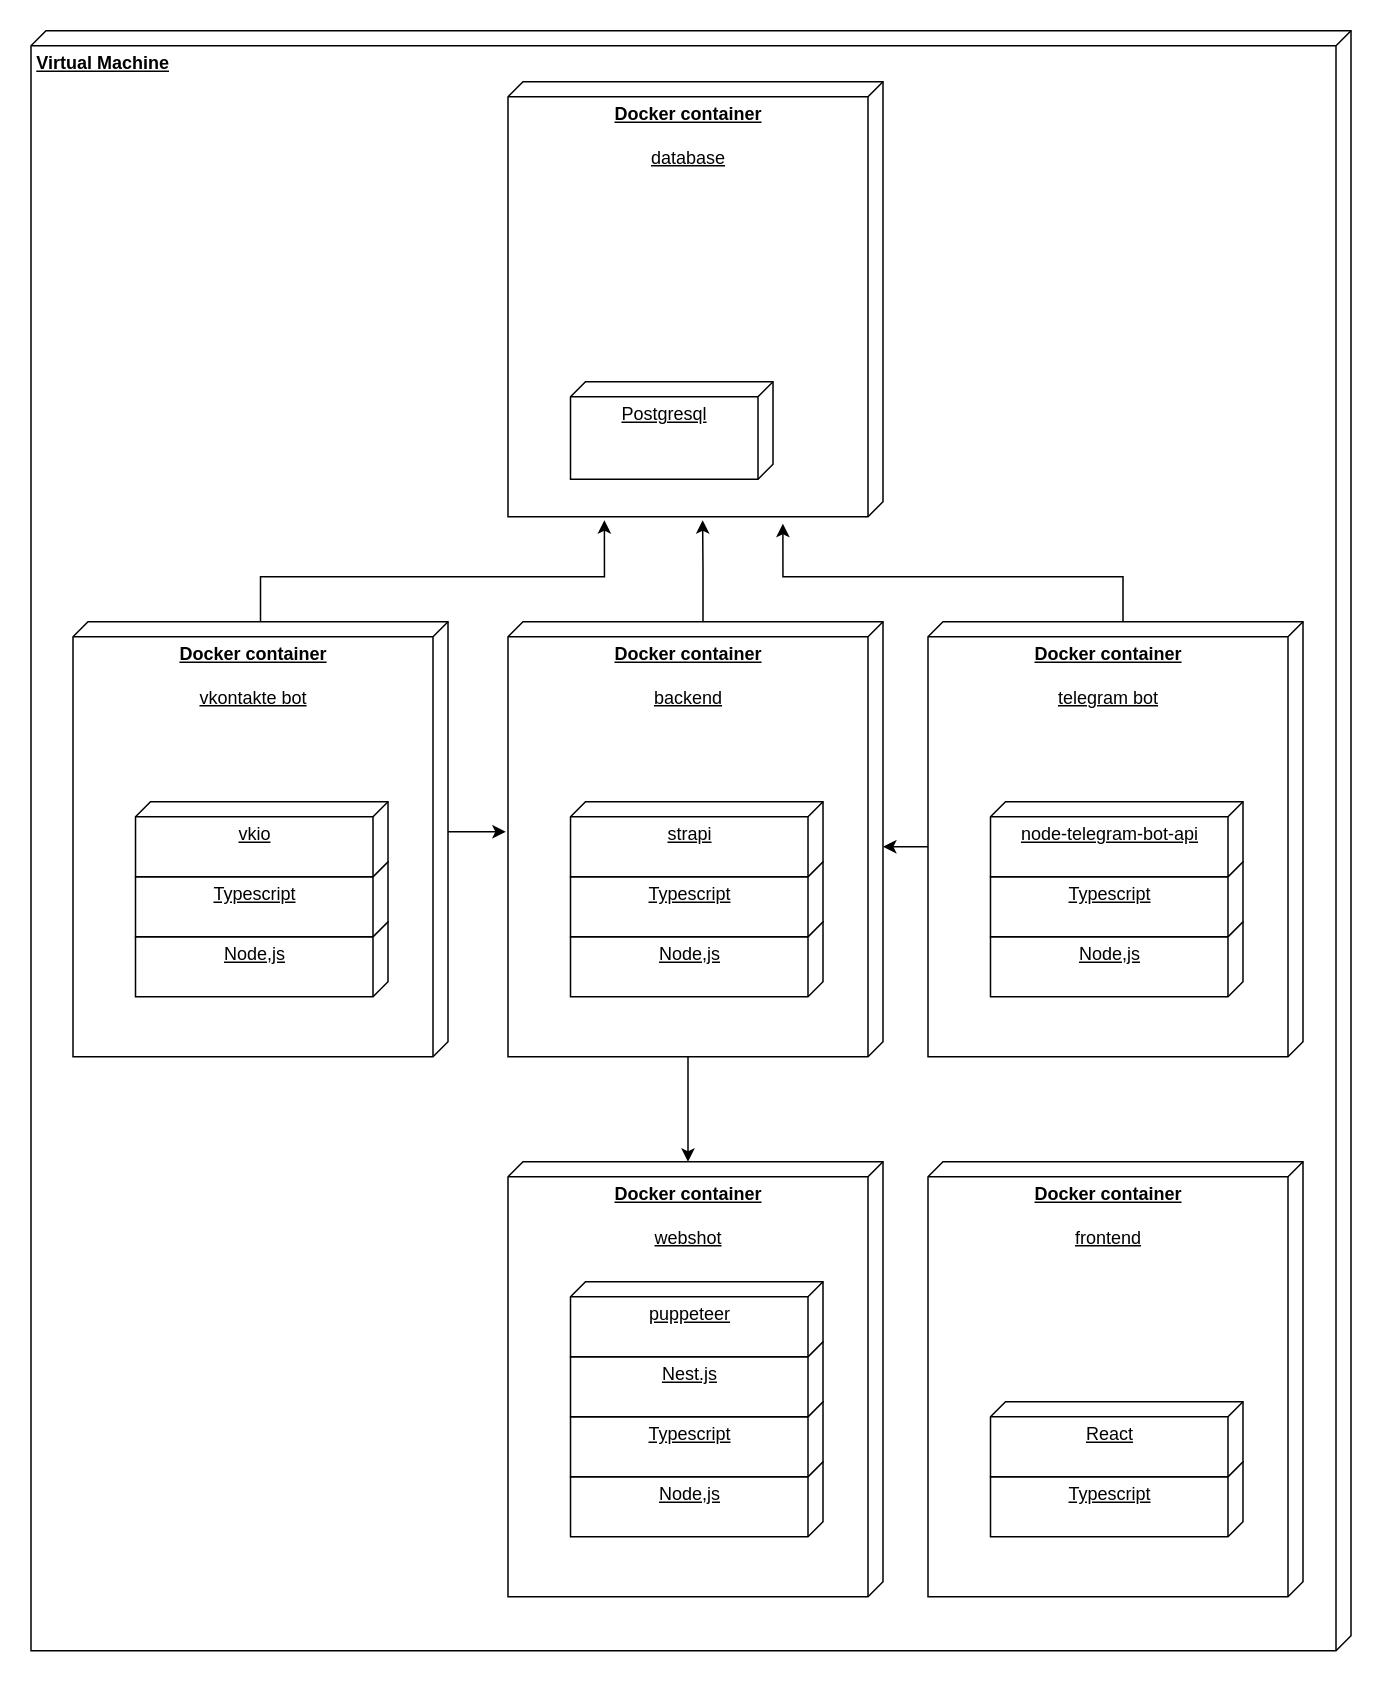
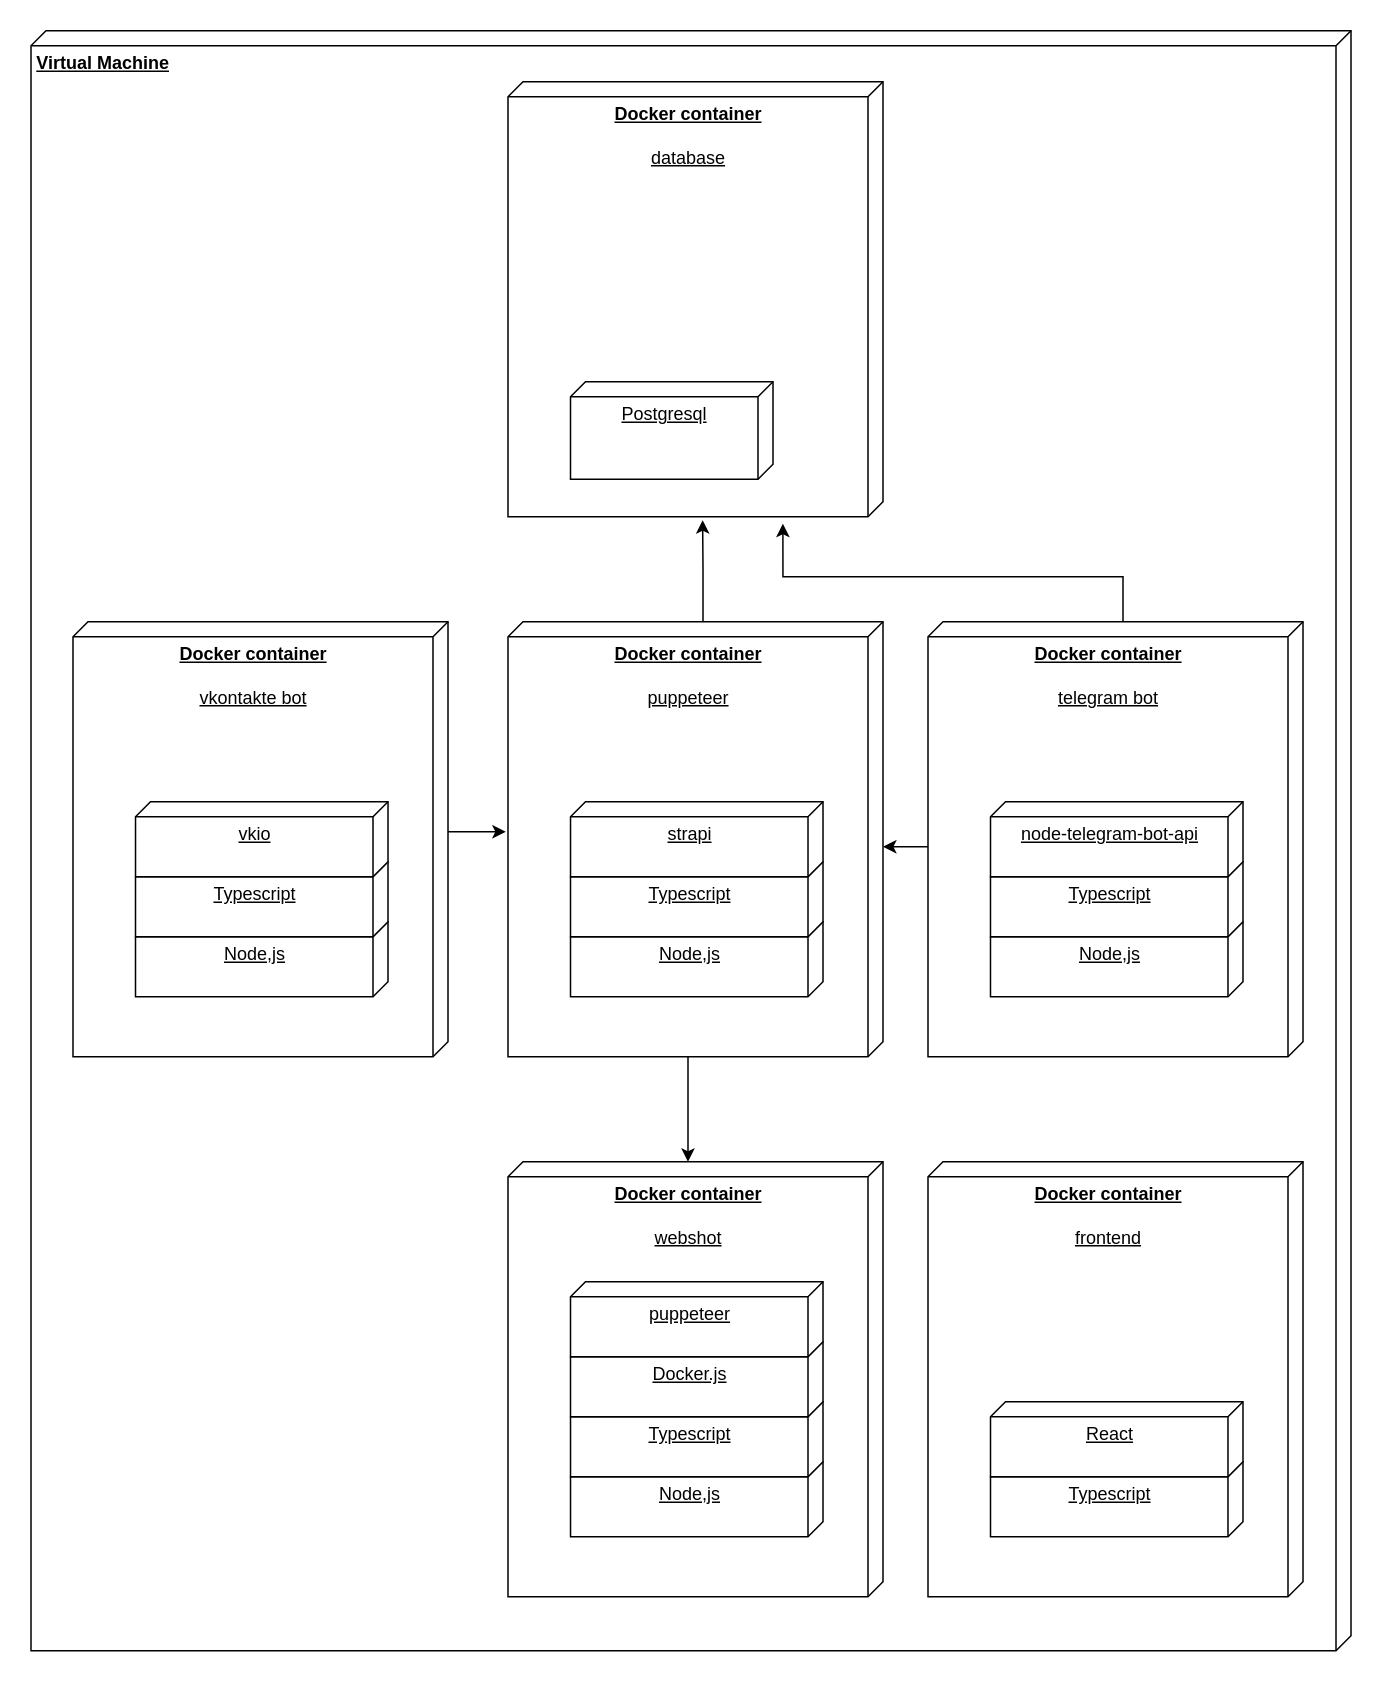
  <mxCell id="0" />
  <mxCell id="1" parent="0" />
  <mxCell id="2" value="&lt;b&gt;Virtual Machine&lt;/b&gt;" style="verticalAlign=top;align=left;spacingTop=8;spacingLeft=2;spacingRight=12;shape=cube;size=10;direction=south;fontStyle=4;html=1;" parent="1" vertex="1"><mxGeometry x="20" y="20" width="880" height="1080" as="geometry" /></mxCell>
  <mxCell id="3" value="" style="group" parent="1" vertex="1" connectable="0"><mxGeometry x="48" y="414" width="250" height="290" as="geometry" /></mxCell>
  <mxCell id="4" value="&lt;div align=&quot;center&quot;&gt;&lt;b&gt;Docker container&lt;/b&gt;&lt;/div&gt;&lt;div&gt;&lt;br&gt;&lt;/div&gt;&lt;div&gt;vkontakte bot&lt;br&gt;&lt;/div&gt;" style="verticalAlign=top;align=center;spacingTop=8;spacingLeft=2;spacingRight=12;shape=cube;size=10;direction=south;fontStyle=4;html=1;" parent="3" vertex="1"><mxGeometry width="250" height="290" as="geometry" /></mxCell>
  <mxCell id="5" value="&lt;div align=&quot;center&quot;&gt;Node,js&lt;/div&gt;" style="verticalAlign=top;align=center;spacingTop=8;spacingLeft=2;spacingRight=12;shape=cube;size=10;direction=south;fontStyle=4;html=1;" parent="3" vertex="1"><mxGeometry x="41.67" y="200" width="168.33" height="50" as="geometry" /></mxCell>
  <mxCell id="6" value="&lt;div align=&quot;center&quot;&gt;Typescript&lt;br&gt;&lt;/div&gt;" style="verticalAlign=top;align=center;spacingTop=8;spacingLeft=2;spacingRight=12;shape=cube;size=10;direction=south;fontStyle=4;html=1;" parent="3" vertex="1"><mxGeometry x="41.67" y="160" width="168.33" height="50" as="geometry" /></mxCell>
  <mxCell id="7" value="vkio" style="verticalAlign=top;align=center;spacingTop=8;spacingLeft=2;spacingRight=12;shape=cube;size=10;direction=south;fontStyle=4;html=1;" parent="3" vertex="1"><mxGeometry x="41.67" y="120" width="168.33" height="50" as="geometry" /></mxCell>
  <mxCell id="8" value="" style="group" parent="1" vertex="1" connectable="0"><mxGeometry x="338" y="774" width="490" height="310" as="geometry" /></mxCell>
  <mxCell id="9" value="&lt;div align=&quot;center&quot;&gt;&lt;b&gt;Docker container&lt;/b&gt;&lt;/div&gt;&lt;div&gt;&lt;br&gt;&lt;/div&gt;&lt;div&gt;webshot&lt;br&gt;&lt;/div&gt;" style="verticalAlign=top;align=center;spacingTop=8;spacingLeft=2;spacingRight=12;shape=cube;size=10;direction=south;fontStyle=4;html=1;container=0;" parent="8" vertex="1"><mxGeometry width="250" height="290" as="geometry" /></mxCell>
  <mxCell id="10" value="&lt;div align=&quot;center&quot;&gt;Node,js&lt;/div&gt;" style="verticalAlign=top;align=center;spacingTop=8;spacingLeft=2;spacingRight=12;shape=cube;size=10;direction=south;fontStyle=4;html=1;container=0;" parent="8" vertex="1"><mxGeometry x="41.67" y="200" width="168.33" height="50" as="geometry" /></mxCell>
  <mxCell id="11" value="&lt;div align=&quot;center&quot;&gt;Typescript&lt;br&gt;&lt;/div&gt;" style="verticalAlign=top;align=center;spacingTop=8;spacingLeft=2;spacingRight=12;shape=cube;size=10;direction=south;fontStyle=4;html=1;container=0;" parent="8" vertex="1"><mxGeometry x="41.67" y="160" width="168.33" height="50" as="geometry" /></mxCell>
- <mxCell id="12" value="Nest.js" style="verticalAlign=top;align=center;spacingTop=8;spacingLeft=2;spacingRight=12;shape=cube;size=10;direction=south;fontStyle=4;html=1;container=0;" parent="8" vertex="1"><mxGeometry x="41.67" y="120" width="168.33" height="50" as="geometry" /></mxCell>
+ <mxCell id="12" value="Docker.js" style="verticalAlign=top;align=center;spacingTop=8;spacingLeft=2;spacingRight=12;shape=cube;size=10;direction=south;fontStyle=4;html=1;container=0;" parent="8" vertex="1"><mxGeometry x="41.67" y="120" width="168.33" height="50" as="geometry" /></mxCell>
  <mxCell id="13" value="puppeteer" style="verticalAlign=top;align=center;spacingTop=8;spacingLeft=2;spacingRight=12;shape=cube;size=10;direction=south;fontStyle=4;html=1;container=0;" parent="8" vertex="1"><mxGeometry x="41.67" y="80" width="168.33" height="50" as="geometry" /></mxCell>
  <mxCell id="14" value="" style="group" parent="1" vertex="1" connectable="0"><mxGeometry x="338" y="54" width="250" height="290" as="geometry" /></mxCell>
  <mxCell id="15" value="&lt;div align=&quot;center&quot;&gt;&lt;b&gt;Docker container&lt;/b&gt;&lt;/div&gt;&lt;div&gt;&lt;br&gt;&lt;/div&gt;&lt;div&gt;database&lt;br&gt;&lt;/div&gt;" style="verticalAlign=top;align=center;spacingTop=8;spacingLeft=2;spacingRight=12;shape=cube;size=10;direction=south;fontStyle=4;html=1;container=0;" parent="14" vertex="1"><mxGeometry width="250" height="290" as="geometry" /></mxCell>
  <mxCell id="16" value="Postgresql" style="verticalAlign=top;align=center;spacingTop=8;spacingLeft=2;spacingRight=12;shape=cube;size=10;direction=south;fontStyle=4;html=1;container=0;" parent="14" vertex="1"><mxGeometry x="41.67" y="200" width="135" height="65" as="geometry" /></mxCell>
  <mxCell id="17" value="" style="group" parent="1" vertex="1" connectable="0"><mxGeometry x="338" y="414" width="565" height="690" as="geometry" /></mxCell>
- <mxCell id="18" value="&lt;div align=&quot;center&quot;&gt;&lt;b&gt;Docker container&lt;/b&gt;&lt;/div&gt;&lt;div&gt;&lt;br&gt;&lt;/div&gt;&lt;div&gt;backend&lt;br&gt;&lt;/div&gt;" style="verticalAlign=top;align=center;spacingTop=8;spacingLeft=2;spacingRight=12;shape=cube;size=10;direction=south;fontStyle=4;html=1;" parent="17" vertex="1"><mxGeometry width="250" height="290" as="geometry" /></mxCell>
+ <mxCell id="18" value="&lt;div align=&quot;center&quot;&gt;&lt;b&gt;Docker container&lt;/b&gt;&lt;/div&gt;&lt;div&gt;&lt;br&gt;&lt;/div&gt;&lt;div&gt;puppeteer&lt;br&gt;&lt;/div&gt;" style="verticalAlign=top;align=center;spacingTop=8;spacingLeft=2;spacingRight=12;shape=cube;size=10;direction=south;fontStyle=4;html=1;" parent="17" vertex="1"><mxGeometry width="250" height="290" as="geometry" /></mxCell>
  <mxCell id="19" value="&lt;div align=&quot;center&quot;&gt;Node,js&lt;/div&gt;" style="verticalAlign=top;align=center;spacingTop=8;spacingLeft=2;spacingRight=12;shape=cube;size=10;direction=south;fontStyle=4;html=1;" parent="17" vertex="1"><mxGeometry x="41.67" y="200" width="168.33" height="50" as="geometry" /></mxCell>
  <mxCell id="20" value="&lt;div align=&quot;center&quot;&gt;Typescript&lt;br&gt;&lt;/div&gt;" style="verticalAlign=top;align=center;spacingTop=8;spacingLeft=2;spacingRight=12;shape=cube;size=10;direction=south;fontStyle=4;html=1;" parent="17" vertex="1"><mxGeometry x="41.67" y="160" width="168.33" height="50" as="geometry" /></mxCell>
  <mxCell id="21" value="strapi" style="verticalAlign=top;align=center;spacingTop=8;spacingLeft=2;spacingRight=12;shape=cube;size=10;direction=south;fontStyle=4;html=1;" parent="17" vertex="1"><mxGeometry x="41.67" y="120" width="168.33" height="50" as="geometry" /></mxCell>
  <mxCell id="22" value="" style="group" parent="1" vertex="1" connectable="0"><mxGeometry x="618" y="414" width="250" height="290" as="geometry" /></mxCell>
  <mxCell id="23" value="&lt;div align=&quot;center&quot;&gt;&lt;b&gt;Docker container&lt;/b&gt;&lt;/div&gt;&lt;div&gt;&lt;br&gt;&lt;/div&gt;&lt;div&gt;telegram bot&lt;br&gt;&lt;/div&gt;" style="verticalAlign=top;align=center;spacingTop=8;spacingLeft=2;spacingRight=12;shape=cube;size=10;direction=south;fontStyle=4;html=1;container=0;" parent="22" vertex="1"><mxGeometry width="250" height="290" as="geometry" /></mxCell>
  <mxCell id="24" value="&lt;div align=&quot;center&quot;&gt;Node,js&lt;/div&gt;" style="verticalAlign=top;align=center;spacingTop=8;spacingLeft=2;spacingRight=12;shape=cube;size=10;direction=south;fontStyle=4;html=1;container=0;" parent="22" vertex="1"><mxGeometry x="41.67" y="200" width="168.33" height="50" as="geometry" /></mxCell>
  <mxCell id="25" value="&lt;div align=&quot;center&quot;&gt;Typescript&lt;br&gt;&lt;/div&gt;" style="verticalAlign=top;align=center;spacingTop=8;spacingLeft=2;spacingRight=12;shape=cube;size=10;direction=south;fontStyle=4;html=1;container=0;" parent="22" vertex="1"><mxGeometry x="41.67" y="160" width="168.33" height="50" as="geometry" /></mxCell>
  <mxCell id="26" value="node-telegram-bot-api" style="verticalAlign=top;align=center;spacingTop=8;spacingLeft=2;spacingRight=12;shape=cube;size=10;direction=south;fontStyle=4;html=1;container=0;" parent="22" vertex="1"><mxGeometry x="41.67" y="120" width="168.33" height="50" as="geometry" /></mxCell>
  <mxCell id="27" value="" style="group" parent="1" vertex="1" connectable="0"><mxGeometry x="618" y="774" width="250" height="290" as="geometry" /></mxCell>
  <mxCell id="28" value="&lt;div align=&quot;center&quot;&gt;&lt;b&gt;Docker container&lt;/b&gt;&lt;/div&gt;&lt;div&gt;&lt;br&gt;&lt;/div&gt;&lt;div&gt;frontend&lt;br&gt;&lt;/div&gt;" style="verticalAlign=top;align=center;spacingTop=8;spacingLeft=2;spacingRight=12;shape=cube;size=10;direction=south;fontStyle=4;html=1;" parent="27" vertex="1"><mxGeometry width="250" height="290" as="geometry" /></mxCell>
  <mxCell id="29" value="Typescript" style="verticalAlign=top;align=center;spacingTop=8;spacingLeft=2;spacingRight=12;shape=cube;size=10;direction=south;fontStyle=4;html=1;" parent="27" vertex="1"><mxGeometry x="41.67" y="200" width="168.33" height="50" as="geometry" /></mxCell>
  <mxCell id="30" value="React" style="verticalAlign=top;align=center;spacingTop=8;spacingLeft=2;spacingRight=12;shape=cube;size=10;direction=south;fontStyle=4;html=1;" parent="27" vertex="1"><mxGeometry x="41.67" y="160" width="168.33" height="50" as="geometry" /></mxCell>
  <mxCell id="31" style="edgeStyle=orthogonalEdgeStyle;rounded=0;orthogonalLoop=1;jettySize=auto;html=1;exitX=0;exitY=0;exitDx=0;exitDy=120;exitPerimeter=0;entryX=1.016;entryY=0.267;entryDx=0;entryDy=0;entryPerimeter=0;" parent="1" source="23" target="15" edge="1"><mxGeometry relative="1" as="geometry"><Array as="points"><mxPoint x="748" y="384" /><mxPoint x="521" y="384" /></Array></mxGeometry></mxCell>
  <mxCell id="32" style="edgeStyle=orthogonalEdgeStyle;rounded=0;orthogonalLoop=1;jettySize=auto;html=1;exitX=0;exitY=0;exitDx=0;exitDy=120;exitPerimeter=0;entryX=1.008;entryY=0.481;entryDx=0;entryDy=0;entryPerimeter=0;" parent="1" source="18" target="15" edge="1"><mxGeometry relative="1" as="geometry" /></mxCell>
- <mxCell id="33" style="edgeStyle=orthogonalEdgeStyle;rounded=0;orthogonalLoop=1;jettySize=auto;html=1;entryX=1.008;entryY=0.743;entryDx=0;entryDy=0;entryPerimeter=0;" parent="1" source="4" target="15" edge="1"><mxGeometry relative="1" as="geometry"><Array as="points"><mxPoint x="173" y="384" /><mxPoint x="402" y="384" /></Array></mxGeometry></mxCell>
  <mxCell id="34" style="edgeStyle=orthogonalEdgeStyle;rounded=0;orthogonalLoop=1;jettySize=auto;html=1;exitX=0;exitY=0;exitDx=140;exitDy=0;exitPerimeter=0;entryX=0.485;entryY=1.006;entryDx=0;entryDy=0;entryPerimeter=0;" parent="1" source="4" target="18" edge="1"><mxGeometry relative="1" as="geometry" /></mxCell>
  <mxCell id="35" style="edgeStyle=orthogonalEdgeStyle;rounded=0;orthogonalLoop=1;jettySize=auto;html=1;exitX=0;exitY=0;exitDx=150;exitDy=250;exitPerimeter=0;entryX=0.517;entryY=0;entryDx=0;entryDy=0;entryPerimeter=0;" parent="1" source="23" target="18" edge="1"><mxGeometry relative="1" as="geometry" /></mxCell>
  <mxCell id="36" style="edgeStyle=orthogonalEdgeStyle;rounded=0;orthogonalLoop=1;jettySize=auto;html=1;exitX=0;exitY=0;exitDx=290;exitDy=130;exitPerimeter=0;entryX=0;entryY=0.52;entryDx=0;entryDy=0;entryPerimeter=0;" parent="1" source="18" target="9" edge="1"><mxGeometry relative="1" as="geometry" /></mxCell>
